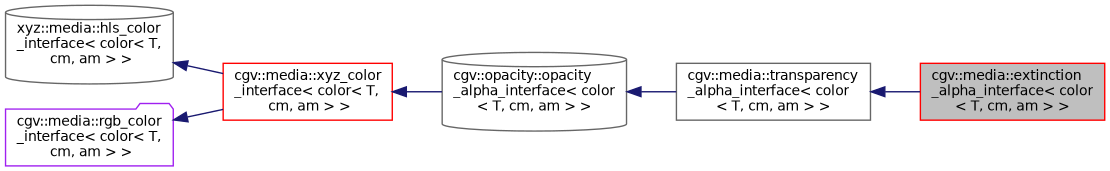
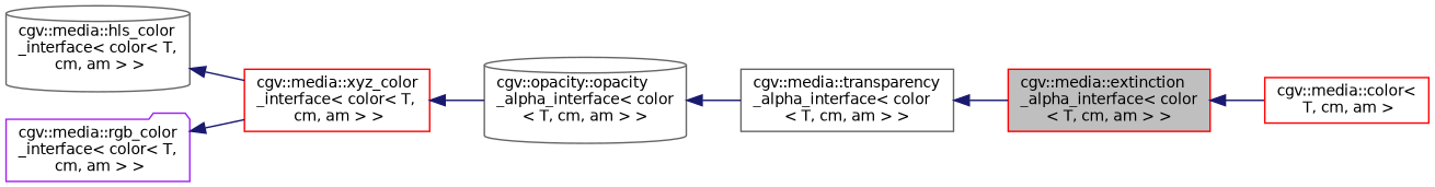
  digraph {
    rankdir=LR
    node [color=red fontname=Helvetica fontsize=10 shape=box]
    edge [color=midnightblue dir=back fontname=Helvetica fontsize=10 labelfontname=Helvetica labelfontsize=10 style=solid]
    n1 [fillcolor=grey75 fontcolor=black height=0.2 label="cgv::media::extinction\l_alpha_interface\< color\l\< T, cm, am \> \>" style=filled width=0.4]
+   n2 [height=0.2 label="cgv::media::color\<\l T, cm, am \>" width=0.4]
    n3 [color=gray40 height=0.2 label="cgv::media::transparency\l_alpha_interface\< color\l\< T, cm, am \> \>" width=0.4]
    n4 [color=gray40 height=0.2 label="cgv::opacity::opacity\l_alpha_interface\< color\l\< T, cm, am \> \>" shape=cylinder width=0.4]
    n5 [height=0.2 label="cgv::media::xyz_color\l_interface\< color\< T,\l cm, am \> \>" width=0.4]
-   n6 [color=gray40 height=0.2 label="xyz::media::hls_color\l_interface\< color\< T,\l cm, am \> \>" shape=cylinder width=0.4]
+   n6 [color=gray40 height=0.2 label="cgv::media::hls_color\l_interface\< color\< T,\l cm, am \> \>" shape=cylinder width=0.4]
    n7 [color=purple height=0.2 label="cgv::media::rgb_color\l_interface\< color\< T,\l cm, am \> \>" shape=folder width=0.4]
+   n1 -> n2
    n3 -> n1
    n4 -> n3
    n5 -> n4
    n6 -> n5
    n7 -> n5
  }
